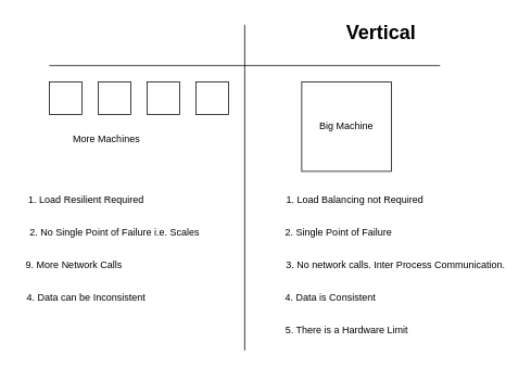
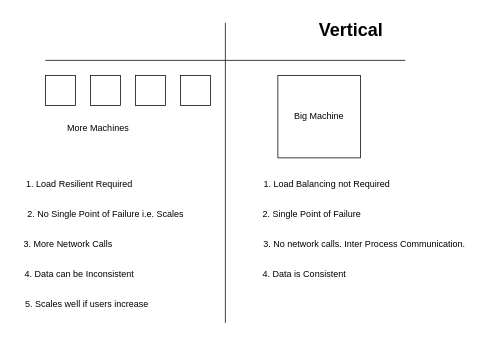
  <mxCell id="0" />
  <mxCell id="1" parent="0" />
  <mxCell id="2" value="&lt;h1&gt;Vertical&lt;/h1&gt;" style="text;html=1;strokeColor=none;fillColor=none;spacing=5;spacingTop=-20;whiteSpace=wrap;overflow=hidden;rounded=0;" vertex="1" parent="1"><mxGeometry x="420" y="20" width="190" height="40" as="geometry" /></mxCell>
  <mxCell id="3" value="" style="endArrow=none;html=1;rounded=0;" edge="1" parent="1"><mxGeometry width="50" height="50" relative="1" as="geometry"><mxPoint x="60" y="80" as="sourcePoint" /><mxPoint x="540" y="80" as="targetPoint" /></mxGeometry></mxCell>
  <mxCell id="4" value="" style="endArrow=none;html=1;rounded=0;" edge="1" parent="1"><mxGeometry width="50" height="50" relative="1" as="geometry"><mxPoint x="300" y="430" as="sourcePoint" /><mxPoint x="300" y="30" as="targetPoint" /></mxGeometry></mxCell>
  <mxCell id="5" value="" style="whiteSpace=wrap;html=1;aspect=fixed;" vertex="1" parent="1"><mxGeometry x="60" y="100" width="40" height="40" as="geometry" /></mxCell>
  <mxCell id="6" value="" style="whiteSpace=wrap;html=1;aspect=fixed;" vertex="1" parent="1"><mxGeometry x="120" y="100" width="40" height="40" as="geometry" /></mxCell>
  <mxCell id="7" value="" style="whiteSpace=wrap;html=1;aspect=fixed;" vertex="1" parent="1"><mxGeometry x="180" y="100" width="40" height="40" as="geometry" /></mxCell>
  <mxCell id="8" value="" style="whiteSpace=wrap;html=1;aspect=fixed;" vertex="1" parent="1"><mxGeometry x="240" y="100" width="40" height="40" as="geometry" /></mxCell>
  <mxCell id="9" value="Big Machine" style="whiteSpace=wrap;html=1;aspect=fixed;" vertex="1" parent="1"><mxGeometry x="370" y="100" width="110" height="110" as="geometry" /></mxCell>
  <mxCell id="10" value="More Machines" style="text;html=1;align=center;verticalAlign=middle;resizable=0;points=[];autosize=1;strokeColor=none;fillColor=none;" vertex="1" parent="1"><mxGeometry x="75" y="155" width="110" height="30" as="geometry" /></mxCell>
  <mxCell id="11" value="1. Load Resilient Required" style="text;html=1;align=center;verticalAlign=middle;resizable=0;points=[];autosize=1;strokeColor=none;fillColor=none;" vertex="1" parent="1"><mxGeometry x="20" y="230" width="170" height="30" as="geometry" /></mxCell>
  <mxCell id="12" value="1. Load Balancing not Required" style="text;html=1;align=center;verticalAlign=middle;resizable=0;points=[];autosize=1;strokeColor=none;fillColor=none;" vertex="1" parent="1"><mxGeometry x="340" y="230" width="190" height="30" as="geometry" /></mxCell>
- <mxCell id="13" value="9. More Network Calls" style="text;html=1;align=center;verticalAlign=middle;resizable=0;points=[];autosize=1;strokeColor=none;fillColor=none;" vertex="1" parent="1"><mxGeometry x="20" y="310" width="140" height="30" as="geometry" /></mxCell>
+ <mxCell id="13" value="3. More Network Calls" style="text;html=1;align=center;verticalAlign=middle;resizable=0;points=[];autosize=1;strokeColor=none;fillColor=none;" vertex="1" parent="1"><mxGeometry x="20" y="310" width="140" height="30" as="geometry" /></mxCell>
  <mxCell id="14" value="3. No network calls. Inter Process Communication." style="text;html=1;align=center;verticalAlign=middle;resizable=0;points=[];autosize=1;strokeColor=none;fillColor=none;" vertex="1" parent="1"><mxGeometry x="340" y="310" width="290" height="30" as="geometry" /></mxCell>
  <mxCell id="15" value="2. No Single Point of Failure i.e. Scales" style="text;html=1;align=center;verticalAlign=middle;resizable=0;points=[];autosize=1;strokeColor=none;fillColor=none;" vertex="1" parent="1"><mxGeometry x="20" y="270" width="240" height="30" as="geometry" /></mxCell>
  <mxCell id="16" value="2. Single Point of Failure" style="text;html=1;align=center;verticalAlign=middle;resizable=0;points=[];autosize=1;strokeColor=none;fillColor=none;" vertex="1" parent="1"><mxGeometry x="340" y="270" width="150" height="30" as="geometry" /></mxCell>
  <mxCell id="17" value="4. Data can be Inconsistent" style="text;html=1;align=center;verticalAlign=middle;resizable=0;points=[];autosize=1;strokeColor=none;fillColor=none;" vertex="1" parent="1"><mxGeometry x="20" y="350" width="170" height="30" as="geometry" /></mxCell>
  <mxCell id="18" value="4. Data is Consistent" style="text;html=1;align=center;verticalAlign=middle;resizable=0;points=[];autosize=1;strokeColor=none;fillColor=none;" vertex="1" parent="1"><mxGeometry x="340" y="350" width="130" height="30" as="geometry" /></mxCell>
- <mxCell id="20" value="5. There is a Hardware Limit" style="text;html=1;align=center;verticalAlign=middle;resizable=0;points=[];autosize=1;strokeColor=none;fillColor=none;" vertex="1" parent="1"><mxGeometry x="340" y="390" width="170" height="30" as="geometry" /></mxCell>
+ <mxCell id="19" value="5. Scales well if users increase" style="text;html=1;align=center;verticalAlign=middle;resizable=0;points=[];autosize=1;strokeColor=none;fillColor=none;" vertex="1" parent="1"><mxGeometry x="20" y="390" width="190" height="30" as="geometry" /></mxCell>
